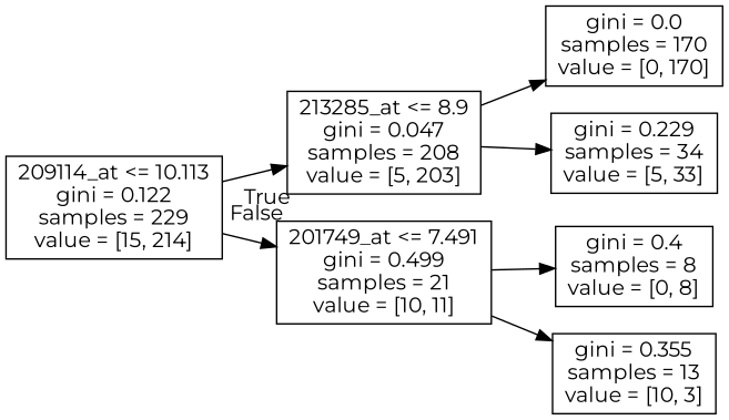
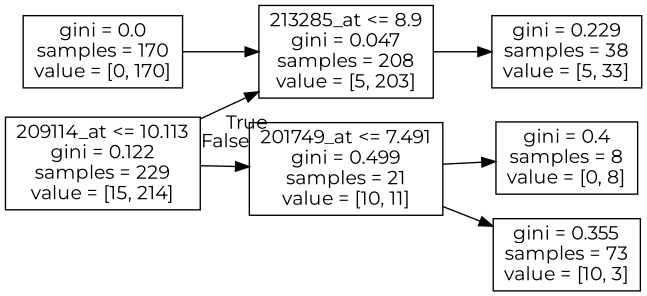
  digraph {
    fontname=Montserrat
    rankdir=LR
    node [fontname=Montserrat shape=box]
    edge [fontname=Montserrat]
    n1 [label="209114_at <= 10.113\ngini = 0.122\nsamples = 229\nvalue = [15, 214]"]
    n2 [label="213285_at <= 8.9\ngini = 0.047\nsamples = 208\nvalue = [5, 203]"]
    n3 [label="201749_at <= 7.491\ngini = 0.499\nsamples = 21\nvalue = [10, 11]"]
    n4 [label="gini = 0.0\nsamples = 170\nvalue = [0, 170]"]
-   n5 [label="gini = 0.229\nsamples = 34\nvalue = [5, 33]"]
+   n5 [label="gini = 0.229\nsamples = 38\nvalue = [5, 33]"]
    n6 [label="gini = 0.4\nsamples = 8\nvalue = [0, 8]"]
-   n7 [label="gini = 0.355\nsamples = 13\nvalue = [10, 3]"]
+   n7 [label="gini = 0.355\nsamples = 73\nvalue = [10, 3]"]
    n1 -> n2 [headlabel=True labelangle=45 labeldistance=2.5]
    n1 -> n3 [headlabel=False labelangle=-45 labeldistance=2.5]
-   n2 -> n4
+   n4 -> n2
    n2 -> n5
    n3 -> n6
    n3 -> n7
  }
